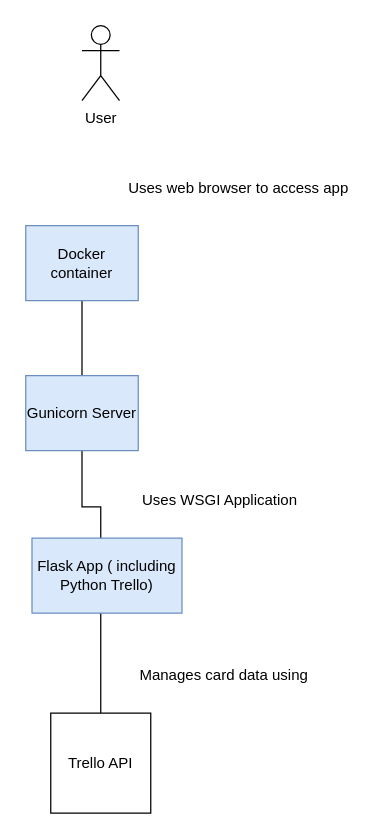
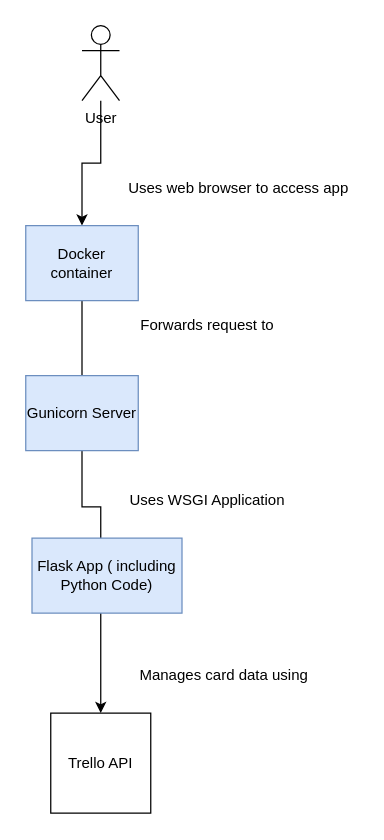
  <mxCell id="0" />
  <mxCell id="1" parent="0" />
+ <mxCell id="2" value="" style="edgeStyle=orthogonalEdgeStyle;rounded=0;orthogonalLoop=1;jettySize=auto;html=1;" parent="1" source="3" target="5" edge="1"><mxGeometry relative="1" as="geometry" /></mxCell>
  <mxCell id="3" value="User" style="shape=umlActor;verticalLabelPosition=bottom;verticalAlign=top;html=1;outlineConnect=0;" parent="1" vertex="1"><mxGeometry x="65" y="20" width="30" height="60" as="geometry" /></mxCell>
- <mxCell id="4" value="" style="edgeStyle=orthogonalEdgeStyle;rounded=0;orthogonalLoop=1;jettySize=auto;html=1;endArrow=none;" parent="1" source="5" target="6" edge="1"><mxGeometry relative="1" as="geometry" /></mxCell>
+ <mxCell id="4" value="" style="edgeStyle=orthogonalEdgeStyle;rounded=0;orthogonalLoop=1;jettySize=auto;html=1;" parent="1" source="5" target="6" edge="1"><mxGeometry relative="1" as="geometry" /></mxCell>
  <mxCell id="5" value="Docker container" style="rounded=0;whiteSpace=wrap;html=1;fillColor=#dae8fc;strokeColor=#6c8ebf;" parent="1" vertex="1"><mxGeometry x="20" y="180" width="90" height="60" as="geometry" /></mxCell>
  <mxCell id="6" value="Trello API" style="whiteSpace=wrap;html=1;aspect=fixed;" parent="1" vertex="1"><mxGeometry x="40" y="570" width="80" height="80" as="geometry" /></mxCell>
  <mxCell id="7" value="Uses web browser to access app" style="text;html=1;align=center;verticalAlign=middle;resizable=0;points=[];autosize=1;strokeColor=none;" parent="1" vertex="1"><mxGeometry x="95" y="140" width="190" height="20" as="geometry" /></mxCell>
  <mxCell id="8" value="Manages card data using&amp;nbsp;" style="text;html=1;align=center;verticalAlign=middle;resizable=0;points=[];autosize=1;strokeColor=none;" parent="1" vertex="1"><mxGeometry x="105" y="530" width="150" height="20" as="geometry" /></mxCell>
+ <mxCell id="9" value="Forwards request to" style="text;html=1;align=center;verticalAlign=middle;resizable=0;points=[];autosize=1;strokeColor=none;" vertex="1" parent="1"><mxGeometry x="105" y="250" width="120" height="20" as="geometry" /></mxCell>
  <mxCell id="10" value="Gunicorn Server" style="rounded=0;whiteSpace=wrap;html=1;fillColor=#dae8fc;strokeColor=#6c8ebf;" vertex="1" parent="1"><mxGeometry x="20" y="300" width="90" height="60" as="geometry" /></mxCell>
- <mxCell id="11" value="Flask App ( including Python Trello)" style="rounded=0;whiteSpace=wrap;html=1;fillColor=#dae8fc;strokeColor=#6c8ebf;" vertex="1" parent="1"><mxGeometry x="25" y="430" width="120" height="60" as="geometry" /></mxCell>
- <mxCell id="12" value="Uses WSGI Application" style="text;html=1;align=center;verticalAlign=middle;resizable=0;points=[];autosize=1;strokeColor=none;" vertex="1" parent="1"><mxGeometry x="105" y="390" width="140" height="20" as="geometry" /></mxCell>
+ <mxCell id="11" value="Flask App ( including Python Code)" style="rounded=0;whiteSpace=wrap;html=1;fillColor=#dae8fc;strokeColor=#6c8ebf;" vertex="1" parent="1"><mxGeometry x="25" y="430" width="120" height="60" as="geometry" /></mxCell>
+ <mxCell id="12" value="Uses WSGI Application" style="text;html=1;align=center;verticalAlign=middle;resizable=0;points=[];autosize=1;strokeColor=none;" vertex="1" parent="1"><mxGeometry x="95" y="390" width="140" height="20" as="geometry" /></mxCell>
